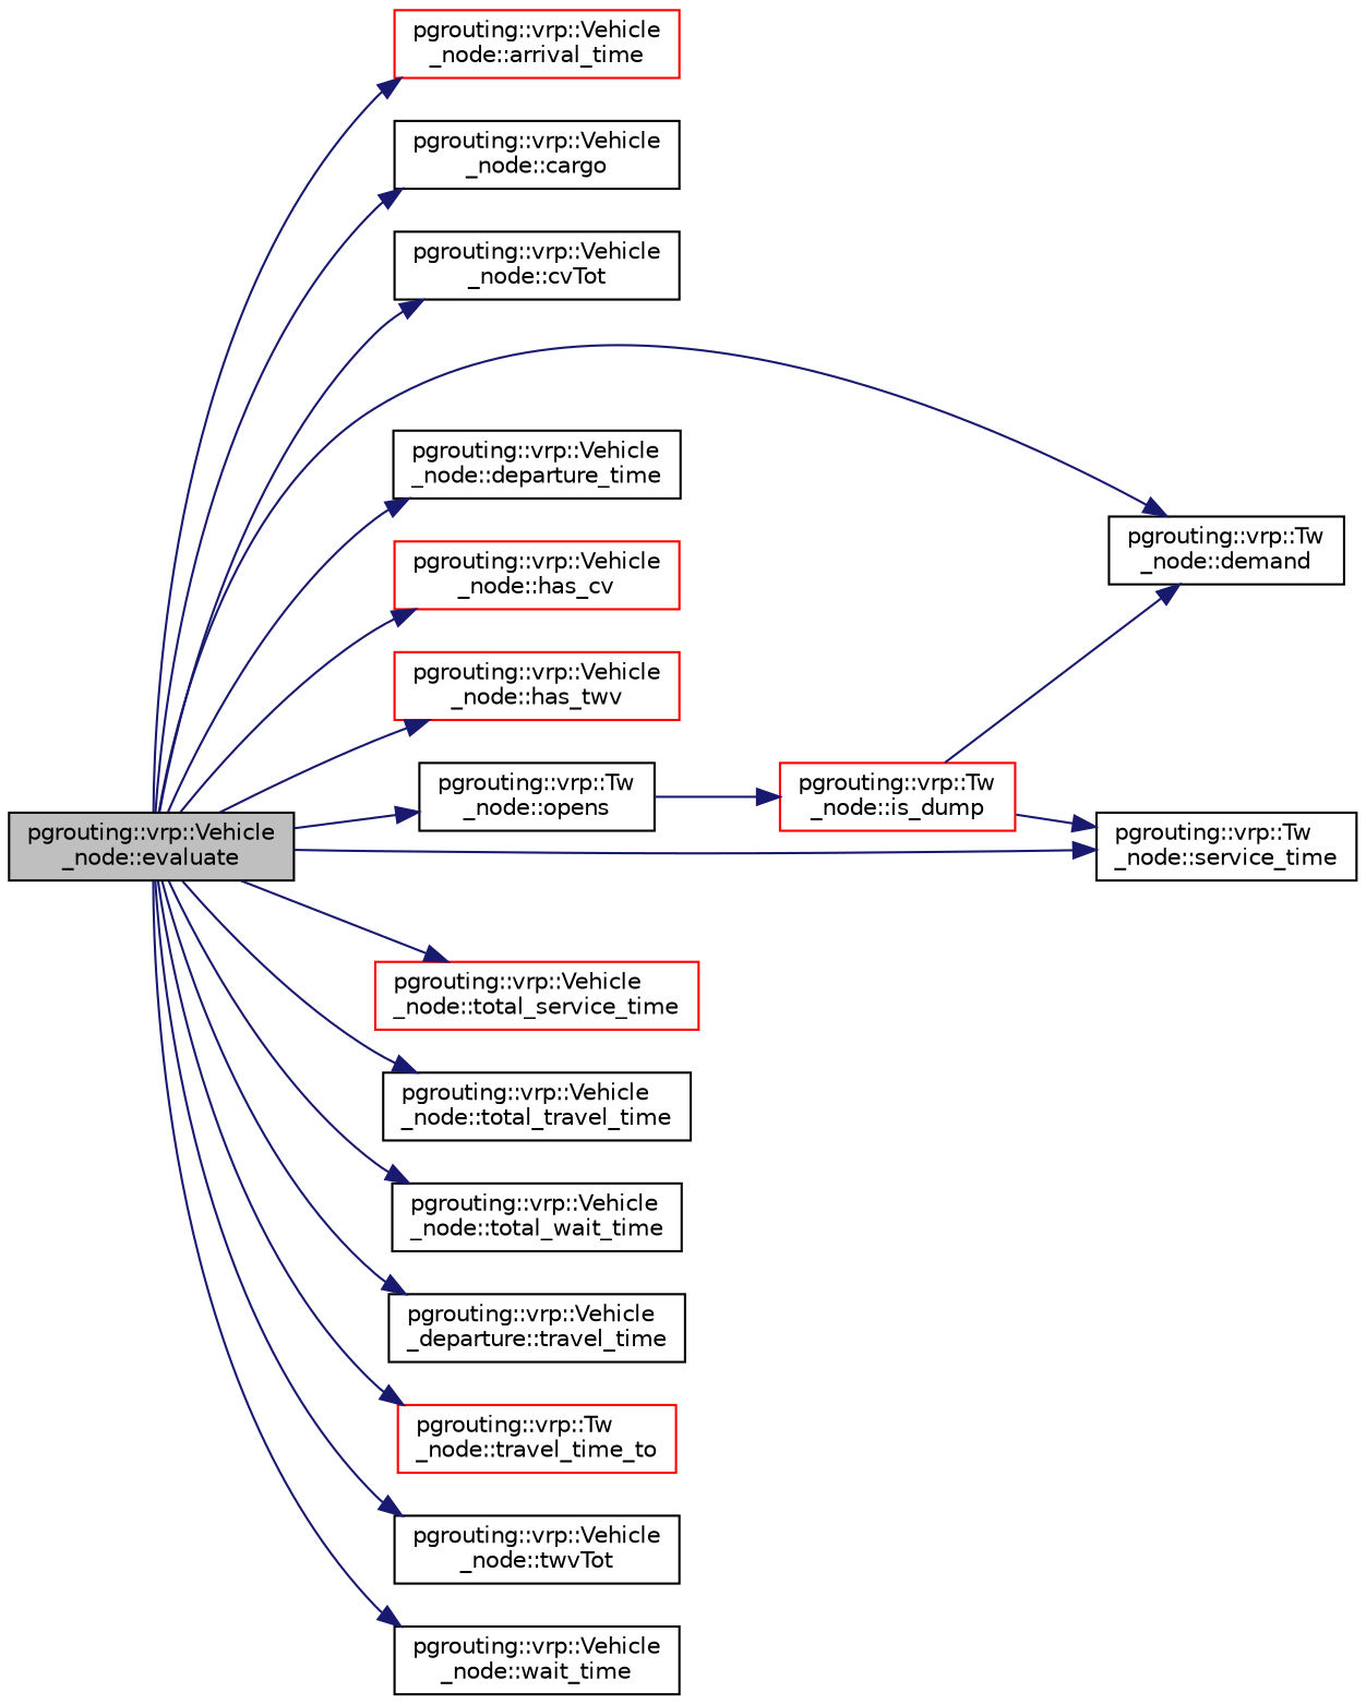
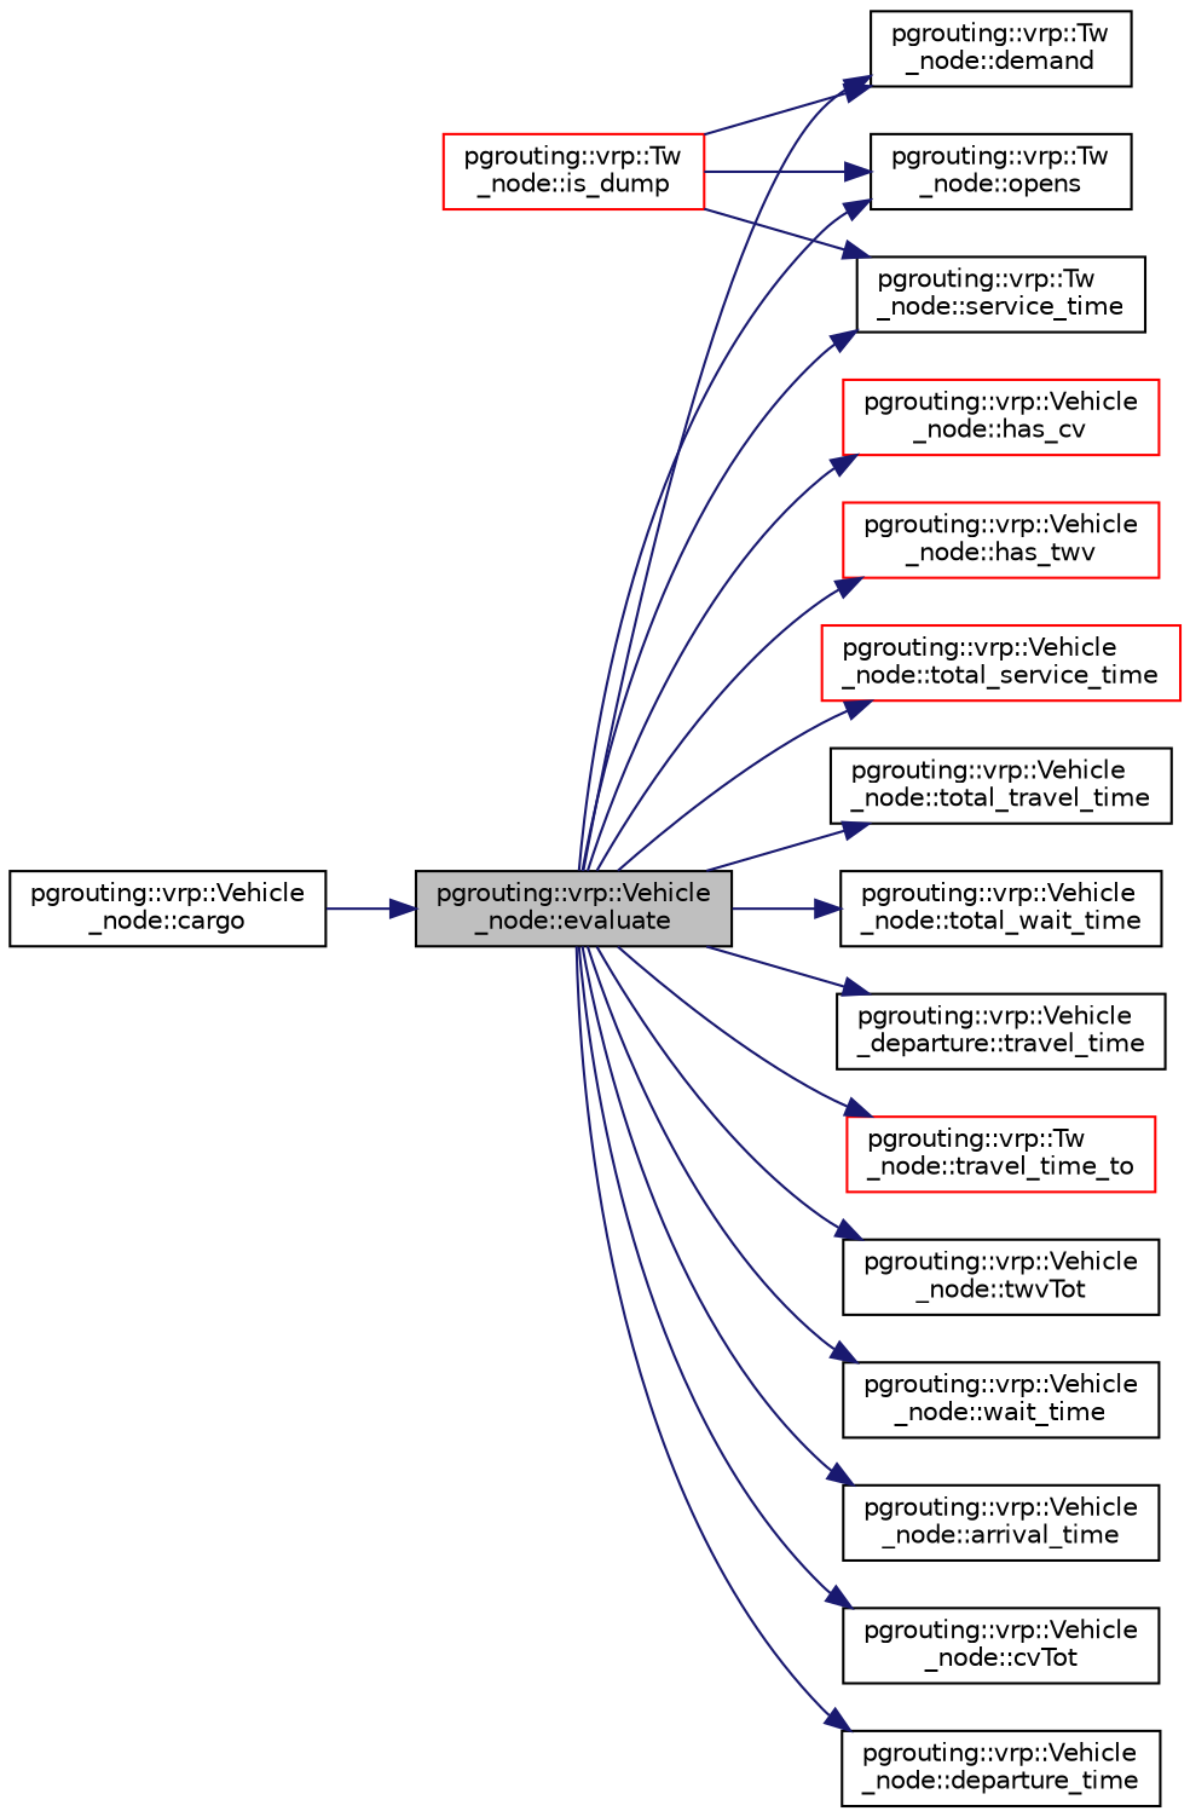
  digraph {
    rankdir=LR
    node [color=black fillcolor=white fontname=Helvetica fontsize=10 shape=record style=filled]
    edge [color=midnightblue fontname=Helvetica fontsize=10 labelfontname=Helvetica labelfontsize=10 style=solid]
    n1 [fillcolor=grey75 fontcolor=black height=0.2 label="pgrouting::vrp::Vehicle\l_node::evaluate" width=0.4]
-   n2 [color=red height=0.2 label="pgrouting::vrp::Vehicle\l_node::arrival_time" width=0.4]
+   n2 [height=0.2 label="pgrouting::vrp::Vehicle\l_node::arrival_time" width=0.4]
    n3 [height=0.2 label="pgrouting::vrp::Vehicle\l_node::cargo" width=0.4]
    n4 [height=0.2 label="pgrouting::vrp::Vehicle\l_node::cvTot" width=0.4]
    n5 [height=0.2 label="pgrouting::vrp::Tw\l_node::demand" width=0.4]
    n6 [height=0.2 label="pgrouting::vrp::Vehicle\l_node::departure_time" width=0.4]
    n7 [color=red height=0.2 label="pgrouting::vrp::Vehicle\l_node::has_cv" width=0.4]
    n8 [color=red height=0.2 label="pgrouting::vrp::Vehicle\l_node::has_twv" width=0.4]
    n9 [height=0.2 label="pgrouting::vrp::Tw\l_node::opens" width=0.4]
    n10 [height=0.2 label="pgrouting::vrp::Tw\l_node::service_time" width=0.4]
    n11 [color=red height=0.2 label="pgrouting::vrp::Vehicle\l_node::total_service_time" width=0.4]
    n12 [height=0.2 label="pgrouting::vrp::Vehicle\l_node::total_travel_time" width=0.4]
    n13 [height=0.2 label="pgrouting::vrp::Vehicle\l_node::total_wait_time" width=0.4]
    n14 [height=0.2 label="pgrouting::vrp::Vehicle\l_departure::travel_time" width=0.4]
    n15 [color=red height=0.2 label="pgrouting::vrp::Tw\l_node::travel_time_to" width=0.4]
    n16 [height=0.2 label="pgrouting::vrp::Vehicle\l_node::twvTot" width=0.4]
    n17 [height=0.2 label="pgrouting::vrp::Vehicle\l_node::wait_time" width=0.4]
    n18 [color=red height=0.2 label="pgrouting::vrp::Tw\l_node::is_dump" width=0.4]
    n1 -> n2
-   n1 -> n3
+   n3 -> n1
    n1 -> n4
    n1 -> n5
    n1 -> n6
    n1 -> n7
    n1 -> n8
    n1 -> n9
    n1 -> n10
    n1 -> n11
    n1 -> n12
    n1 -> n13
    n1 -> n14
    n1 -> n15
    n1 -> n16
    n1 -> n17
    n18 -> n5
-   n9 -> n18
+   n18 -> n9
    n18 -> n10
  }
